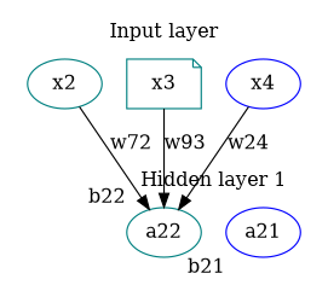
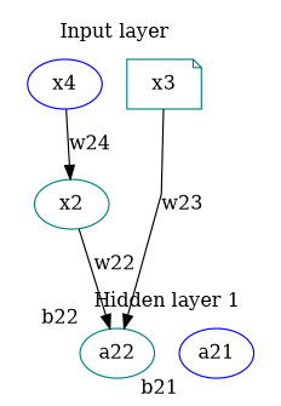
  digraph {
    rankdir=TB
    splines=line
    node [color=teal fixedsize=true shape=ellipse style=solid]
    n1 [label=x2]
    n2 [label=x3 shape=note]
    n3 [color=blue label=x4]
    n4 [color=blue label=a21 xlabel=b21]
    n5 [label=a22 xlabel=b22]
    subgraph cluster_1 {
      color=white
      label="Input layer"
      n1
      n2
      n3
    }
    subgraph cluster_2 {
      color=white
      label="Hidden layer 1"
      n4
      n5
    }
-   n1 -> n5 [label=w72]
-   n2 -> n5 [label=w93]
-   n3 -> n5 [label=w24]
+   n1 -> n5 [label=w22]
+   n2 -> n5 [label=w23]
+   n3 -> n1 [label=w24]
  }
